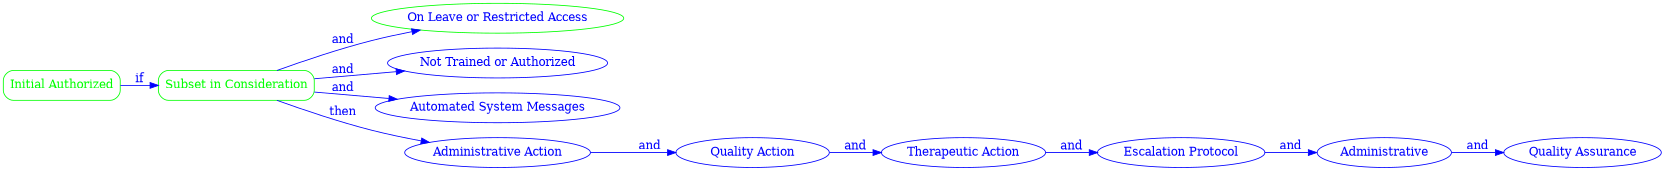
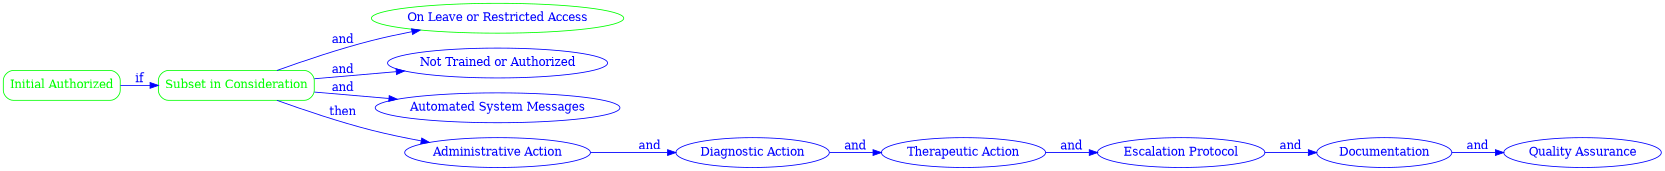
  digraph {
    rankdir=LR
    node [color=blue fontcolor=blue shape=ellipse]
    edge [color=blue fontcolor=blue]
    n1 [color=green fontcolor=green label="Initial Authorized" shape=box style=rounded]
    n2 [color=green fontcolor=green label="Subset in Consideration" shape=box style=rounded]
    n3 [color=green label="On Leave or Restricted Access"]
    n4 [label="Not Trained or Authorized"]
    n5 [label="Automated System Messages"]
    n6 [label="Administrative Action"]
-   n7 [label="Quality Action"]
+   n7 [label="Diagnostic Action"]
    n8 [label="Therapeutic Action"]
    n9 [label="Escalation Protocol"]
-   n10 [label=Administrative]
+   n10 [label=Documentation]
    n11 [label="Quality Assurance"]
    n1 -> n2 [label=if]
    n2 -> n3 [label=and]
    n2 -> n4 [label=and]
    n2 -> n5 [label=and]
    n2 -> n6 [label=then]
    n6 -> n7 [label=and]
    n7 -> n8 [label=and]
    n8 -> n9 [label=and]
    n9 -> n10 [label=and]
    n10 -> n11 [label=and]
  }
